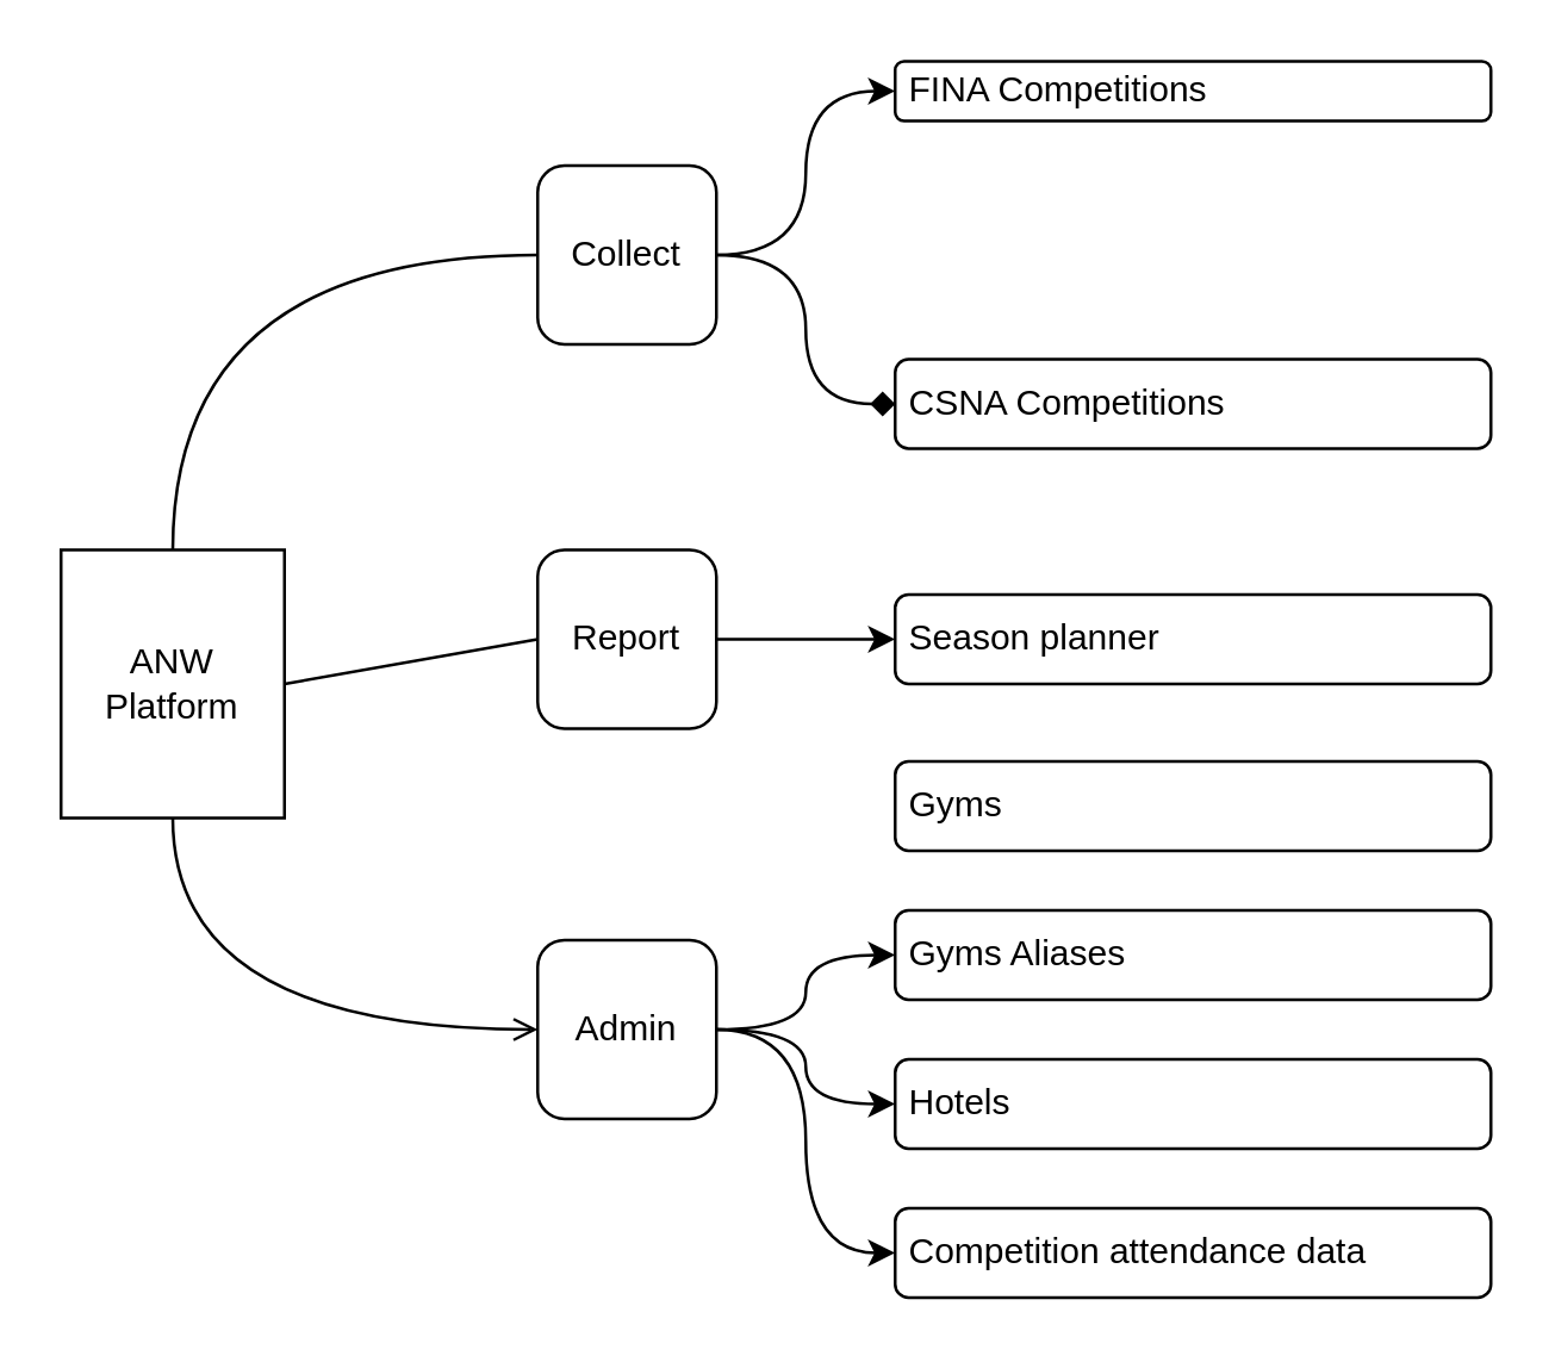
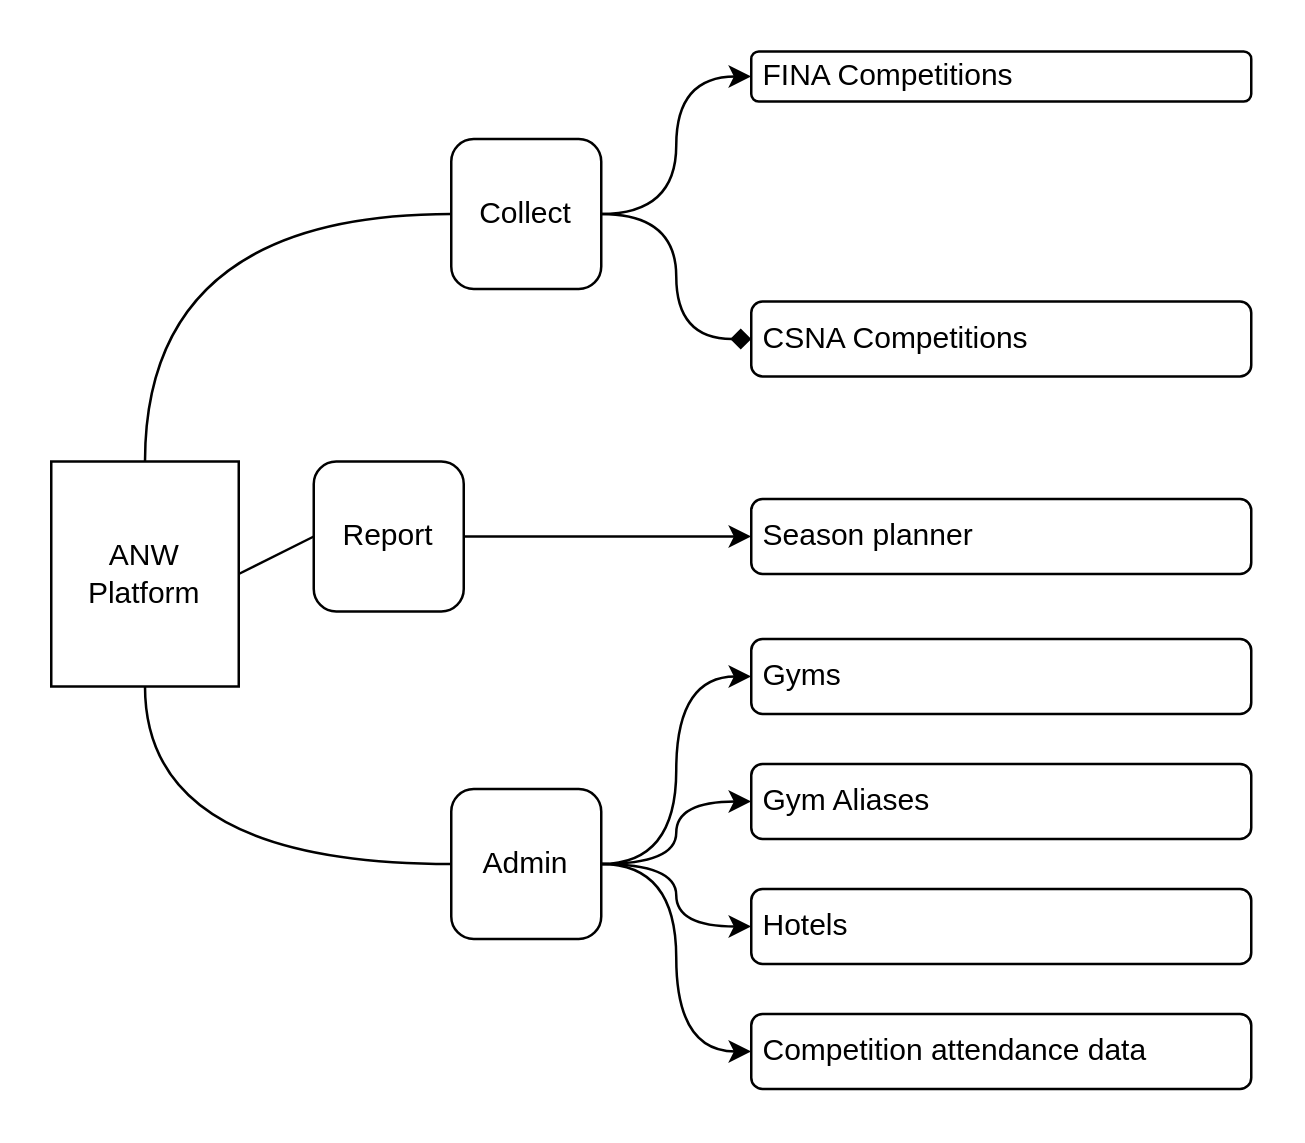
  <mxCell id="0" />
  <mxCell id="1" parent="0" />
  <mxCell id="2" style="edgeStyle=orthogonalEdgeStyle;rounded=0;orthogonalLoop=1;jettySize=auto;html=1;entryX=0;entryY=0.5;entryDx=0;entryDy=0;curved=1;exitX=0.5;exitY=0;exitDx=0;exitDy=0;endArrow=none;endFill=0;" parent="1" source="3" target="13" edge="1"><mxGeometry relative="1" as="geometry"><mxPoint x="147" y="39.8" as="targetPoint" /></mxGeometry></mxCell>
  <mxCell id="3" value="ANW Platform" style="rounded=0;whiteSpace=wrap;html=1;fillColor=default;fontColor=#000000;fontStyle=0;gradientColor=none;" parent="1" vertex="1"><mxGeometry x="20" y="184" width="75" height="90" as="geometry" /></mxCell>
  <mxCell id="4" style="edgeStyle=orthogonalEdgeStyle;rounded=0;orthogonalLoop=1;jettySize=auto;html=1;entryX=0;entryY=0.5;entryDx=0;entryDy=0;curved=1;exitX=1;exitY=0.5;exitDx=0;exitDy=0;" parent="1" source="13" target="14" edge="1"><mxGeometry relative="1" as="geometry"><mxPoint x="227" y="69.8" as="sourcePoint" /><mxPoint x="296.54" y="-6.16" as="targetPoint" /></mxGeometry></mxCell>
  <mxCell id="5" style="edgeStyle=orthogonalEdgeStyle;rounded=0;orthogonalLoop=1;jettySize=auto;html=1;entryX=0;entryY=0.5;entryDx=0;entryDy=0;curved=1;exitX=1;exitY=0.5;exitDx=0;exitDy=0;endArrow=diamond;" parent="1" source="13" target="15" edge="1"><mxGeometry relative="1" as="geometry"><mxPoint x="227" y="69.8" as="sourcePoint" /><mxPoint x="297.23" y="91.32" as="targetPoint" /></mxGeometry></mxCell>
  <mxCell id="6" style="rounded=0;orthogonalLoop=1;jettySize=auto;html=1;entryX=0;entryY=0.5;entryDx=0;entryDy=0;exitX=1;exitY=0.5;exitDx=0;exitDy=0;endArrow=none;endFill=0;" parent="1" source="3" target="12" edge="1"><mxGeometry relative="1" as="geometry"><mxPoint x="147" y="208.8" as="targetPoint" /></mxGeometry></mxCell>
  <mxCell id="7" style="edgeStyle=orthogonalEdgeStyle;rounded=0;orthogonalLoop=1;jettySize=auto;html=1;entryX=1;entryY=0.5;entryDx=0;entryDy=0;curved=1;startArrow=classic;startFill=1;endArrow=none;endFill=0;exitX=0;exitY=0.5;exitDx=0;exitDy=0;" parent="1" source="22" target="11" edge="1"><mxGeometry relative="1" as="geometry"><mxPoint x="210" y="480" as="sourcePoint" /><mxPoint x="150" y="405" as="targetPoint" /></mxGeometry></mxCell>
- <mxCell id="8" style="edgeStyle=orthogonalEdgeStyle;rounded=0;orthogonalLoop=1;jettySize=auto;html=1;entryX=0;entryY=0.5;entryDx=0;entryDy=0;curved=1;exitX=0.5;exitY=1;exitDx=0;exitDy=0;endArrow=open;endFill=0;" parent="1" source="3" target="11" edge="1"><mxGeometry relative="1" as="geometry"><mxPoint x="147" y="369.8" as="targetPoint" /></mxGeometry></mxCell>
+ <mxCell id="8" style="edgeStyle=orthogonalEdgeStyle;rounded=0;orthogonalLoop=1;jettySize=auto;html=1;entryX=0;entryY=0.5;entryDx=0;entryDy=0;curved=1;exitX=0.5;exitY=1;exitDx=0;exitDy=0;endArrow=none;endFill=0;" parent="1" source="3" target="11" edge="1"><mxGeometry relative="1" as="geometry"><mxPoint x="147" y="369.8" as="targetPoint" /></mxGeometry></mxCell>
+ <mxCell id="9" style="edgeStyle=orthogonalEdgeStyle;rounded=0;orthogonalLoop=1;jettySize=auto;html=1;entryX=1;entryY=0.5;entryDx=0;entryDy=0;startArrow=classic;startFill=1;endArrow=none;endFill=0;curved=1;exitX=0;exitY=0.5;exitDx=0;exitDy=0;" parent="1" source="18" target="11" edge="1"><mxGeometry relative="1" as="geometry"><mxPoint x="350" y="353.034" as="sourcePoint" /><mxPoint x="227" y="344.8" as="targetPoint" /></mxGeometry></mxCell>
  <mxCell id="10" style="edgeStyle=orthogonalEdgeStyle;rounded=0;orthogonalLoop=1;jettySize=auto;html=1;entryX=1;entryY=0.5;entryDx=0;entryDy=0;startArrow=classic;startFill=1;endArrow=none;endFill=0;curved=1;exitX=0;exitY=0.5;exitDx=0;exitDy=0;" parent="1" source="19" target="11" edge="1"><mxGeometry relative="1" as="geometry"><mxPoint x="340" y="400" as="sourcePoint" /><mxPoint x="227" y="344.8" as="targetPoint" /></mxGeometry></mxCell>
  <mxCell id="11" value="Admin" style="rounded=1;whiteSpace=wrap;html=1;fillColor=default;fontColor=#000000;fontStyle=0;gradientColor=none;" vertex="1" parent="1"><mxGeometry x="180" y="315" width="60" height="60" as="geometry" /></mxCell>
- <mxCell id="12" value="Report" style="rounded=1;whiteSpace=wrap;html=1;fillColor=default;fontColor=#000000;fontStyle=0;gradientColor=none;" vertex="1" parent="1"><mxGeometry x="180" y="184" width="60" height="60" as="geometry" /></mxCell>
+ <mxCell id="12" value="Report" style="rounded=1;whiteSpace=wrap;html=1;fillColor=default;fontColor=#000000;fontStyle=0;gradientColor=none;" vertex="1" parent="1"><mxGeometry x="125" y="184" width="60" height="60" as="geometry" /></mxCell>
  <mxCell id="13" value="Collect" style="rounded=1;whiteSpace=wrap;html=1;fillColor=default;fontColor=#000000;fontStyle=0;gradientColor=none;" vertex="1" parent="1"><mxGeometry x="180" y="55" width="60" height="60" as="geometry" /></mxCell>
  <mxCell id="14" value="FINA Competitions" style="rounded=1;whiteSpace=wrap;html=1;fillColor=default;fontColor=#000000;fontStyle=0;gradientColor=none;align=left;spacingLeft=3;" vertex="1" parent="1"><mxGeometry x="300" y="20" width="200" height="20" as="geometry" /></mxCell>
  <mxCell id="15" value="CSNA Competitions" style="rounded=1;whiteSpace=wrap;html=1;fillColor=default;fontColor=#000000;fontStyle=0;gradientColor=none;align=left;spacingLeft=3;" vertex="1" parent="1"><mxGeometry x="300" y="120" width="200" height="30" as="geometry" /></mxCell>
  <mxCell id="16" value="Season planner" style="rounded=1;whiteSpace=wrap;html=1;fillColor=default;fontColor=#000000;fontStyle=0;gradientColor=none;align=left;spacingLeft=3;" vertex="1" parent="1"><mxGeometry x="300" y="199" width="200" height="30" as="geometry" /></mxCell>
  <mxCell id="17" style="edgeStyle=orthogonalEdgeStyle;rounded=0;orthogonalLoop=1;jettySize=auto;html=1;entryX=1;entryY=0.5;entryDx=0;entryDy=0;curved=1;startArrow=classic;startFill=1;endArrow=none;endFill=0;exitX=0;exitY=0.5;exitDx=0;exitDy=0;" edge="1" parent="1" source="16" target="12"><mxGeometry relative="1" as="geometry"><mxPoint x="310" y="140" as="sourcePoint" /><mxPoint x="250" y="65" as="targetPoint" /></mxGeometry></mxCell>
  <mxCell id="18" value="Gyms" style="rounded=1;whiteSpace=wrap;html=1;fillColor=default;fontColor=#000000;fontStyle=0;gradientColor=none;align=left;spacingLeft=3;" vertex="1" parent="1"><mxGeometry x="300" y="255" width="200" height="30" as="geometry" /></mxCell>
  <mxCell id="19" value="Hotels" style="rounded=1;whiteSpace=wrap;html=1;fillColor=default;fontColor=#000000;fontStyle=0;gradientColor=none;align=left;spacingLeft=3;" vertex="1" parent="1"><mxGeometry x="300" y="355" width="200" height="30" as="geometry" /></mxCell>
- <mxCell id="20" value="Gyms Aliases" style="rounded=1;whiteSpace=wrap;html=1;fillColor=default;fontColor=#000000;fontStyle=0;gradientColor=none;align=left;spacingLeft=3;" vertex="1" parent="1"><mxGeometry x="300" y="305" width="200" height="30" as="geometry" /></mxCell>
+ <mxCell id="20" value="Gym Aliases" style="rounded=1;whiteSpace=wrap;html=1;fillColor=default;fontColor=#000000;fontStyle=0;gradientColor=none;align=left;spacingLeft=3;" vertex="1" parent="1"><mxGeometry x="300" y="305" width="200" height="30" as="geometry" /></mxCell>
  <mxCell id="21" style="edgeStyle=orthogonalEdgeStyle;rounded=0;orthogonalLoop=1;jettySize=auto;html=1;entryX=1;entryY=0.5;entryDx=0;entryDy=0;startArrow=classic;startFill=1;endArrow=none;endFill=0;curved=1;exitX=0;exitY=0.5;exitDx=0;exitDy=0;" edge="1" parent="1" source="20" target="11"><mxGeometry relative="1" as="geometry"><mxPoint x="310" y="410" as="sourcePoint" /><mxPoint x="250" y="360" as="targetPoint" /></mxGeometry></mxCell>
  <mxCell id="22" value="Competition attendance data" style="rounded=1;whiteSpace=wrap;html=1;fillColor=default;fontColor=#000000;fontStyle=0;gradientColor=none;align=left;spacingLeft=3;" vertex="1" parent="1"><mxGeometry x="300" y="405" width="200" height="30" as="geometry" /></mxCell>
